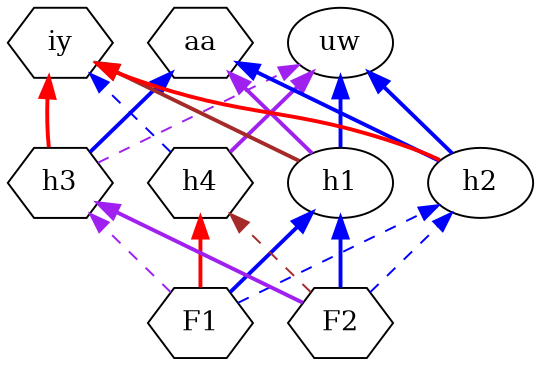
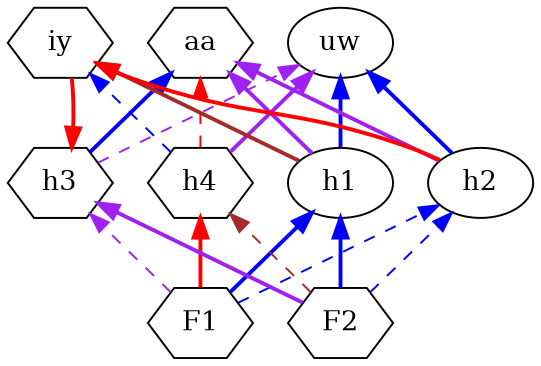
  digraph {
    rankdir=BT
    node [shape=hexagon]
    edge [color=blue style=bold]
    n1 [label=F1]
    n2 [label=h3]
    n3 [label=h4]
    n4 [label=h1 shape=ellipse]
    n5 [label=h2 shape=ellipse]
    n6 [label=aa]
    n7 [label=iy]
    n8 [label=uw shape=ellipse]
    n9 [label=F2]
    n1 -> n2 [color=purple style=dashed]
    n1 -> n3 [color=red]
    n1 -> n4
    n1 -> n5 [style=dashed]
    n2 -> n6
-   n2 -> n7 [color=red]
+   n7 -> n2 [color=red]
    n2 -> n8 [color=purple style=dashed]
+   n3 -> n6 [color=red style=dashed]
    n3 -> n7 [style=dashed]
    n3 -> n8 [color=purple]
    n4 -> n6 [color=purple]
    n4 -> n7 [color=brown]
    n4 -> n8
-   n5 -> n6
+   n5 -> n6 [color=purple]
    n5 -> n7 [color=red]
    n5 -> n8
    n9 -> n2 [color=purple]
    n9 -> n3 [color=brown style=dashed]
    n9 -> n4
    n9 -> n5 [style=dashed]
  }
